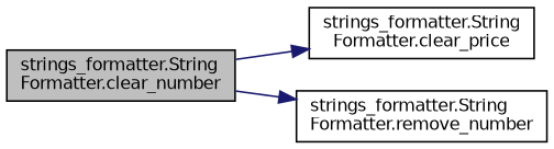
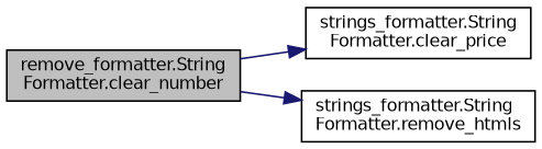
  digraph {
    rankdir=LR
    node [color=black fillcolor=white fontname=Helvetica fontsize=10 shape=record style=filled]
    edge [color=midnightblue fontname=Helvetica fontsize=10 labelfontname=Helvetica labelfontsize=10 style=solid]
-   n1 [fillcolor=grey75 fontcolor=black height=0.2 label="strings_formatter.String\lFormatter.clear_number" width=0.4]
+   n1 [fillcolor=grey75 fontcolor=black height=0.2 label="remove_formatter.String\lFormatter.clear_number" width=0.4]
    n2 [height=0.2 label="strings_formatter.String\lFormatter.clear_price" width=0.4]
-   n3 [height=0.2 label="strings_formatter.String\lFormatter.remove_number" width=0.4]
+   n3 [height=0.2 label="strings_formatter.String\lFormatter.remove_htmls" width=0.4]
    n1 -> n2
    n1 -> n3
  }
